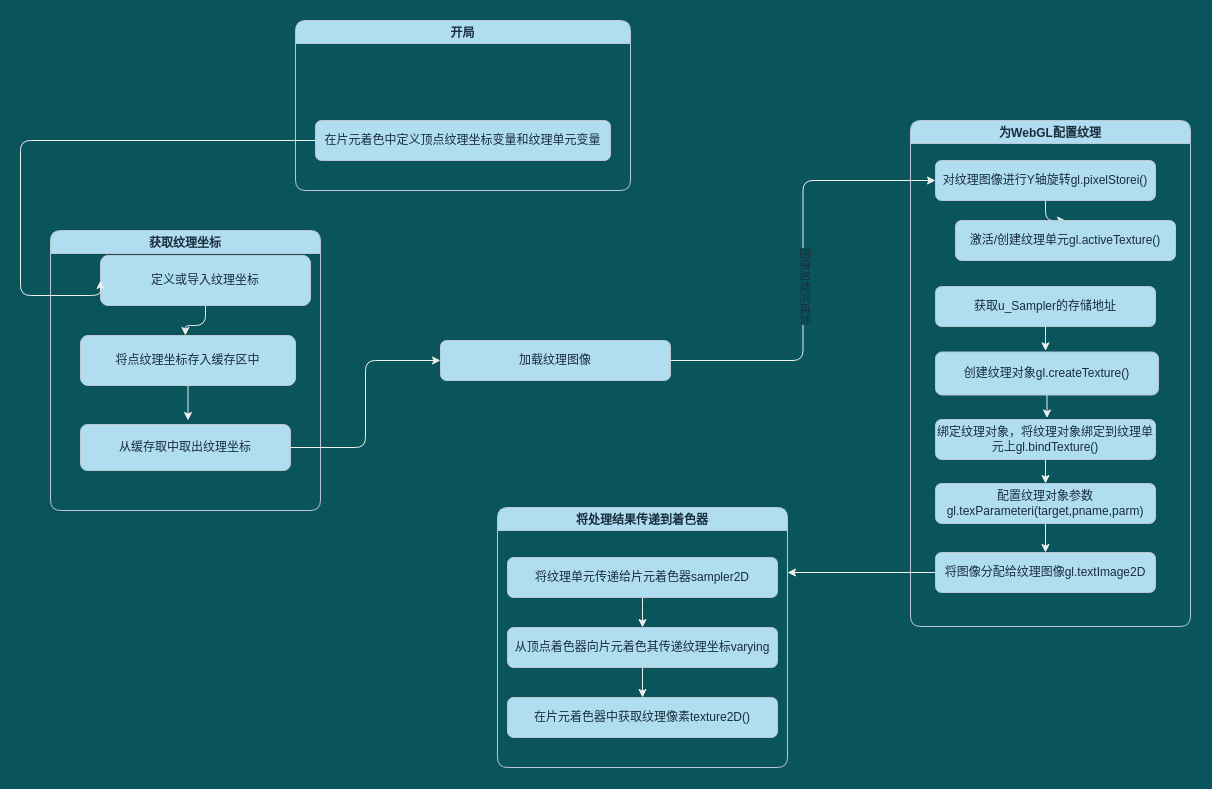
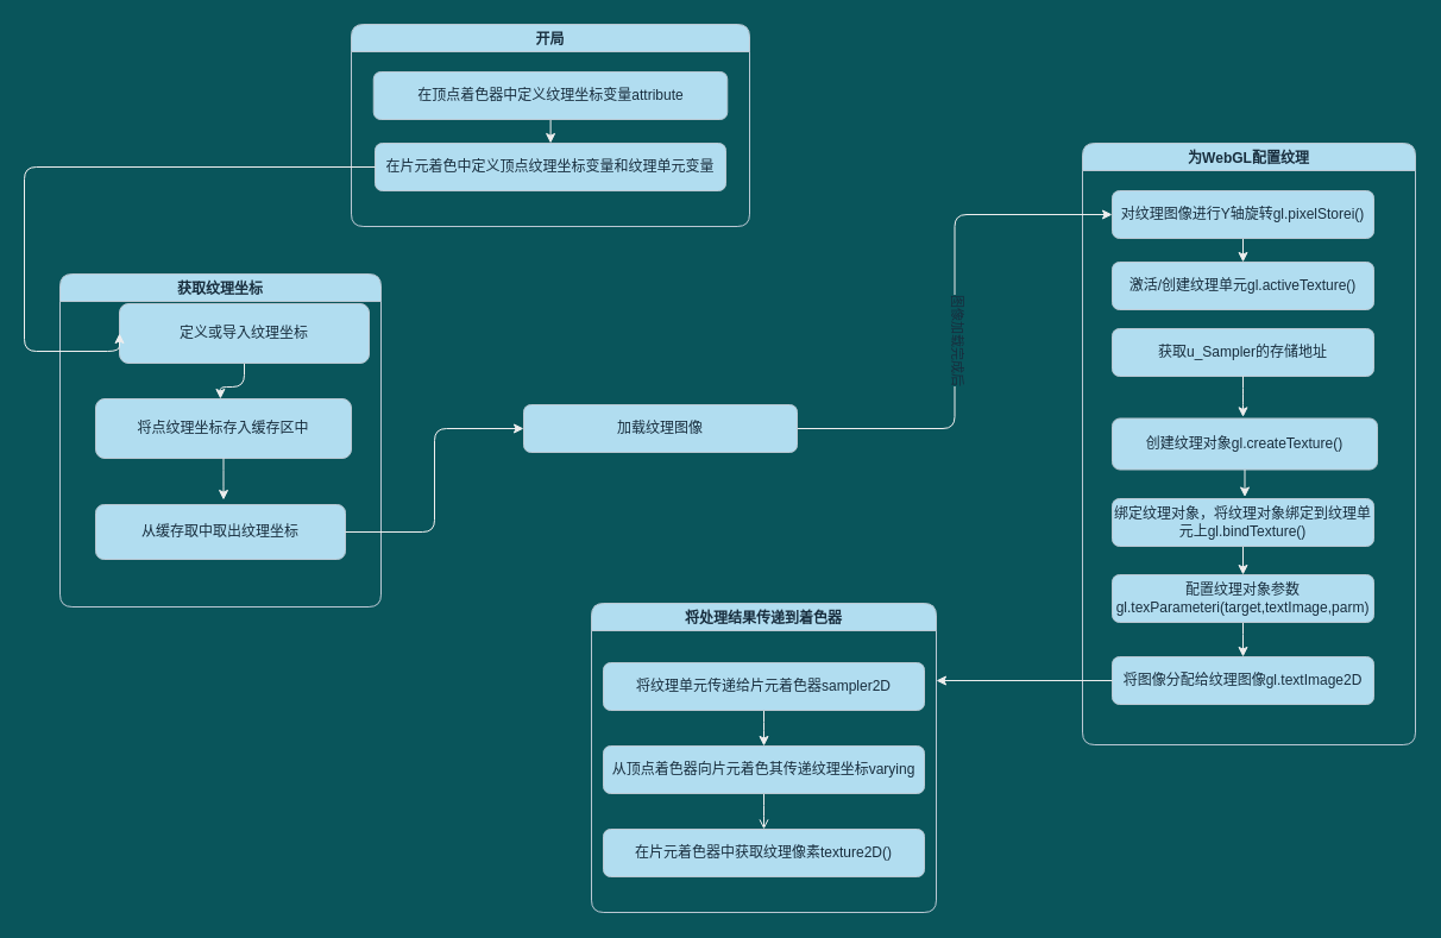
  <mxCell id="0" />
  <mxCell id="1" parent="0" />
  <mxCell id="2" value="为WebGL配置纹理" style="swimlane;fillColor=#B1DDF0;strokeColor=#BAC8D3;fontColor=#182E3E;rounded=1;" vertex="1" parent="1"><mxGeometry x="910" y="120" width="280" height="506" as="geometry" /></mxCell>
  <mxCell id="3" value="" style="edgeStyle=orthogonalEdgeStyle;rounded=1;orthogonalLoop=1;jettySize=auto;html=1;fontColor=#FFFFFF;strokeColor=#EEEEEE;entryX=0.5;entryY=0;entryDx=0;entryDy=0;labelBackgroundColor=#09555B;" edge="1" parent="2" source="4" target="5"><mxGeometry relative="1" as="geometry" /></mxCell>
  <mxCell id="4" value="对纹理图像进行Y轴旋转gl.pixelStorei()" style="rounded=1;whiteSpace=wrap;html=1;fillColor=#B1DDF0;strokeColor=#BAC8D3;fontColor=#182E3E;" vertex="1" parent="2"><mxGeometry x="25" y="40" width="220" height="40" as="geometry" /></mxCell>
- <mxCell id="5" value="激活/创建纹理单元gl.activeTexture()" style="rounded=1;whiteSpace=wrap;html=1;fillColor=#B1DDF0;strokeColor=#BAC8D3;fontColor=#182E3E;" vertex="1" parent="2"><mxGeometry x="45" y="100" width="220" height="40" as="geometry" /></mxCell>
+ <mxCell id="5" value="激活/创建纹理单元gl.activeTexture()" style="rounded=1;whiteSpace=wrap;html=1;fillColor=#B1DDF0;strokeColor=#BAC8D3;fontColor=#182E3E;" vertex="1" parent="2"><mxGeometry x="25" y="100" width="220" height="40" as="geometry" /></mxCell>
  <mxCell id="6" value="" style="edgeStyle=orthogonalEdgeStyle;rounded=1;orthogonalLoop=1;jettySize=auto;html=1;fontColor=#FFFFFF;strokeColor=#EEEEEE;entryX=0.5;entryY=0;entryDx=0;entryDy=0;labelBackgroundColor=#09555B;" edge="1" parent="2" source="7" target="9"><mxGeometry relative="1" as="geometry" /></mxCell>
  <mxCell id="7" value="绑定纹理对象，将纹理对象绑定到纹理单元上gl.bindTexture()" style="rounded=1;whiteSpace=wrap;html=1;fillColor=#B1DDF0;strokeColor=#BAC8D3;fontColor=#182E3E;" vertex="1" parent="2"><mxGeometry x="25" y="299" width="220" height="40" as="geometry" /></mxCell>
  <mxCell id="8" value="" style="edgeStyle=orthogonalEdgeStyle;rounded=1;orthogonalLoop=1;jettySize=auto;html=1;fontColor=#FFFFFF;strokeColor=#EEEEEE;labelBackgroundColor=#09555B;" edge="1" parent="2" source="9" target="10"><mxGeometry relative="1" as="geometry" /></mxCell>
- <mxCell id="9" value="配置纹理对象参数gl.texParameteri(target,pname,parm)" style="rounded=1;whiteSpace=wrap;html=1;fillColor=#B1DDF0;strokeColor=#BAC8D3;fontColor=#182E3E;" vertex="1" parent="2"><mxGeometry x="25" y="363" width="220" height="40" as="geometry" /></mxCell>
+ <mxCell id="9" value="配置纹理对象参数gl.texParameteri(target,textImage,parm)" style="rounded=1;whiteSpace=wrap;html=1;fillColor=#B1DDF0;strokeColor=#BAC8D3;fontColor=#182E3E;" vertex="1" parent="2"><mxGeometry x="25" y="363" width="220" height="40" as="geometry" /></mxCell>
  <mxCell id="10" value="将图像分配给纹理图像gl.textImage2D" style="rounded=1;whiteSpace=wrap;html=1;fillColor=#B1DDF0;strokeColor=#BAC8D3;fontColor=#182E3E;" vertex="1" parent="2"><mxGeometry x="25" y="432" width="220" height="40" as="geometry" /></mxCell>
- <mxCell id="11" value="获取u_Sampler的存储地址" style="whiteSpace=wrap;html=1;fillColor=#B1DDF0;strokeColor=#BAC8D3;fontColor=#182E3E;rounded=1;" vertex="1" parent="2"><mxGeometry x="25" y="166" width="220" height="40" as="geometry" /></mxCell>
+ <mxCell id="11" value="获取u_Sampler的存储地址" style="whiteSpace=wrap;html=1;fillColor=#B1DDF0;strokeColor=#BAC8D3;fontColor=#182E3E;rounded=1;" vertex="1" parent="2"><mxGeometry x="25" y="156" width="220" height="40" as="geometry" /></mxCell>
  <mxCell id="12" value="创建纹理对象gl.createTexture()" style="whiteSpace=wrap;html=1;fillColor=#B1DDF0;strokeColor=#BAC8D3;fontColor=#182E3E;rounded=1;" vertex="1" parent="2"><mxGeometry x="25" y="231.5" width="223" height="43" as="geometry" /></mxCell>
  <mxCell id="13" value="获取纹理坐标" style="swimlane;fillColor=#B1DDF0;strokeColor=#BAC8D3;fontColor=#182E3E;rounded=1;" vertex="1" parent="1"><mxGeometry x="50" y="230" width="270" height="280" as="geometry" /></mxCell>
  <mxCell id="14" style="edgeStyle=orthogonalEdgeStyle;rounded=1;orthogonalLoop=1;jettySize=auto;html=1;entryX=0.488;entryY=0;entryDx=0;entryDy=0;entryPerimeter=0;fontColor=#FFFFFF;strokeColor=#EEEEEE;labelBackgroundColor=#09555B;" edge="1" parent="13" source="15" target="16"><mxGeometry relative="1" as="geometry" /></mxCell>
  <mxCell id="15" value="定义或导入纹理坐标" style="rounded=1;whiteSpace=wrap;html=1;fillColor=#B1DDF0;strokeColor=#BAC8D3;fontColor=#182E3E;" vertex="1" parent="13"><mxGeometry x="50" y="25" width="210" height="50" as="geometry" /></mxCell>
  <mxCell id="16" value="将点纹理坐标存入缓存区中" style="rounded=1;whiteSpace=wrap;html=1;fillColor=#B1DDF0;strokeColor=#BAC8D3;fontColor=#182E3E;" vertex="1" parent="13"><mxGeometry x="30" y="105" width="215" height="50" as="geometry" /></mxCell>
  <mxCell id="17" value="从缓存取中取出纹理坐标" style="rounded=1;whiteSpace=wrap;html=1;fillColor=#B1DDF0;strokeColor=#BAC8D3;fontColor=#182E3E;" vertex="1" parent="13"><mxGeometry x="30" y="194" width="210" height="46" as="geometry" /></mxCell>
  <mxCell id="18" style="edgeStyle=orthogonalEdgeStyle;rounded=1;orthogonalLoop=1;jettySize=auto;html=1;entryX=0;entryY=0.5;entryDx=0;entryDy=0;labelBackgroundColor=#09555B;strokeColor=#EEEEEE;fontColor=#FFFFFF;" edge="1" parent="1" source="32" target="4"><mxGeometry relative="1" as="geometry" /></mxCell>
  <mxCell id="19" value="图像加载完成后" style="edgeLabel;html=1;align=center;verticalAlign=middle;resizable=0;points=[];rotation=90;labelBackgroundColor=#09555B;fontColor=#182E3E;rounded=1;" vertex="1" connectable="0" parent="18"><mxGeometry x="-0.07" y="-3" relative="1" as="geometry"><mxPoint as="offset" /></mxGeometry></mxCell>
  <mxCell id="20" value="将处理结果传递到着色器" style="swimlane;rounded=1;fontColor=#182E3E;strokeColor=#BAC8D3;fillColor=#B1DDF0;" vertex="1" parent="1"><mxGeometry x="497" y="507" width="290" height="260" as="geometry" /></mxCell>
  <mxCell id="21" value="" style="edgeStyle=orthogonalEdgeStyle;rounded=1;orthogonalLoop=1;jettySize=auto;html=1;fontColor=#FFFFFF;strokeColor=#EEEEEE;entryX=0.5;entryY=0;entryDx=0;entryDy=0;labelBackgroundColor=#09555B;" edge="1" parent="20" source="22" target="24"><mxGeometry relative="1" as="geometry" /></mxCell>
  <mxCell id="22" value="将纹理单元传递给片元着色器sampler2D" style="rounded=1;whiteSpace=wrap;html=1;fillColor=#B1DDF0;strokeColor=#BAC8D3;fontColor=#182E3E;" vertex="1" parent="20"><mxGeometry x="10" y="50" width="270" height="40" as="geometry" /></mxCell>
- <mxCell id="23" value="" style="edgeStyle=orthogonalEdgeStyle;rounded=1;orthogonalLoop=1;jettySize=auto;html=1;fontColor=#FFFFFF;strokeColor=#EEEEEE;labelBackgroundColor=#09555B;" edge="1" parent="20" source="24" target="25"><mxGeometry relative="1" as="geometry" /></mxCell>
+ <mxCell id="23" value="" style="edgeStyle=orthogonalEdgeStyle;rounded=1;orthogonalLoop=1;jettySize=auto;html=1;fontColor=#FFFFFF;strokeColor=#EEEEEE;labelBackgroundColor=#09555B;endArrow=open;" edge="1" parent="20" source="24" target="25"><mxGeometry relative="1" as="geometry" /></mxCell>
  <mxCell id="24" value="从顶点着色器向片元着色其传递纹理坐标varying" style="rounded=1;whiteSpace=wrap;html=1;fillColor=#B1DDF0;strokeColor=#BAC8D3;fontColor=#182E3E;" vertex="1" parent="20"><mxGeometry x="10" y="120" width="270" height="40" as="geometry" /></mxCell>
  <mxCell id="25" value="在片元着色器中获取纹理像素texture2D()" style="rounded=1;whiteSpace=wrap;html=1;fillColor=#B1DDF0;strokeColor=#BAC8D3;fontColor=#182E3E;" vertex="1" parent="20"><mxGeometry x="10" y="190" width="270" height="40" as="geometry" /></mxCell>
  <mxCell id="26" value="开局" style="swimlane;rounded=1;fontColor=#182E3E;strokeColor=#BAC8D3;fillColor=#B1DDF0;" vertex="1" parent="1"><mxGeometry x="295" y="20" width="335" height="170" as="geometry" /></mxCell>
+ <mxCell id="27" value="" style="edgeStyle=orthogonalEdgeStyle;rounded=1;orthogonalLoop=1;jettySize=auto;html=1;fontColor=#FFFFFF;strokeColor=#EEEEEE;labelBackgroundColor=#09555B;" edge="1" parent="26" source="28" target="29"><mxGeometry relative="1" as="geometry" /></mxCell>
+ <mxCell id="28" value="在顶点着色器中定义纹理坐标变量attribute" style="rounded=1;whiteSpace=wrap;html=1;fillColor=#B1DDF0;strokeColor=#BAC8D3;fontColor=#182E3E;" vertex="1" parent="26"><mxGeometry x="18.75" y="40" width="297.5" height="40" as="geometry" /></mxCell>
  <mxCell id="29" value="在片元着色中定义顶点纹理坐标变量和纹理单元变量" style="rounded=1;whiteSpace=wrap;html=1;fillColor=#B1DDF0;strokeColor=#BAC8D3;fontColor=#182E3E;" vertex="1" parent="26"><mxGeometry x="20" y="100" width="295" height="40" as="geometry" /></mxCell>
  <mxCell id="30" style="edgeStyle=orthogonalEdgeStyle;rounded=1;orthogonalLoop=1;jettySize=auto;html=1;fontColor=#FFFFFF;strokeColor=#EEEEEE;labelBackgroundColor=#09555B;" edge="1" parent="1" source="16"><mxGeometry relative="1" as="geometry"><mxPoint x="187.5" y="420" as="targetPoint" /></mxGeometry></mxCell>
  <mxCell id="31" style="edgeStyle=orthogonalEdgeStyle;rounded=1;orthogonalLoop=1;jettySize=auto;html=1;entryX=0;entryY=0.5;entryDx=0;entryDy=0;fontColor=#FFFFFF;strokeColor=#EEEEEE;labelBackgroundColor=#09555B;" edge="1" parent="1" source="29" target="15"><mxGeometry relative="1" as="geometry"><Array as="points"><mxPoint x="20" y="140" /><mxPoint x="20" y="295" /></Array></mxGeometry></mxCell>
  <mxCell id="32" value="加载纹理图像" style="whiteSpace=wrap;html=1;fillColor=#B1DDF0;strokeColor=#BAC8D3;fontColor=#182E3E;rounded=1;" vertex="1" parent="1"><mxGeometry x="440" y="340" width="230" height="40" as="geometry" /></mxCell>
  <mxCell id="33" style="edgeStyle=orthogonalEdgeStyle;rounded=1;orthogonalLoop=1;jettySize=auto;html=1;fontColor=#FFFFFF;strokeColor=#EEEEEE;" edge="1" parent="1" source="11"><mxGeometry relative="1" as="geometry"><mxPoint x="1045" y="350.333" as="targetPoint" /></mxGeometry></mxCell>
  <mxCell id="34" style="edgeStyle=orthogonalEdgeStyle;rounded=1;orthogonalLoop=1;jettySize=auto;html=1;fontColor=#FFFFFF;strokeColor=#EEEEEE;" edge="1" parent="1" source="12"><mxGeometry relative="1" as="geometry"><mxPoint x="1046.5" y="417.533" as="targetPoint" /></mxGeometry></mxCell>
  <mxCell id="35" style="edgeStyle=orthogonalEdgeStyle;rounded=1;orthogonalLoop=1;jettySize=auto;html=1;entryX=0;entryY=0.5;entryDx=0;entryDy=0;fontColor=#FFFFFF;strokeColor=#EEEEEE;" edge="1" parent="1" source="17" target="32"><mxGeometry relative="1" as="geometry" /></mxCell>
  <mxCell id="36" style="edgeStyle=orthogonalEdgeStyle;rounded=1;orthogonalLoop=1;jettySize=auto;html=1;entryX=1;entryY=0.25;entryDx=0;entryDy=0;fontColor=#FFFFFF;strokeColor=#EEEEEE;" edge="1" parent="1" source="10" target="20"><mxGeometry relative="1" as="geometry" /></mxCell>
